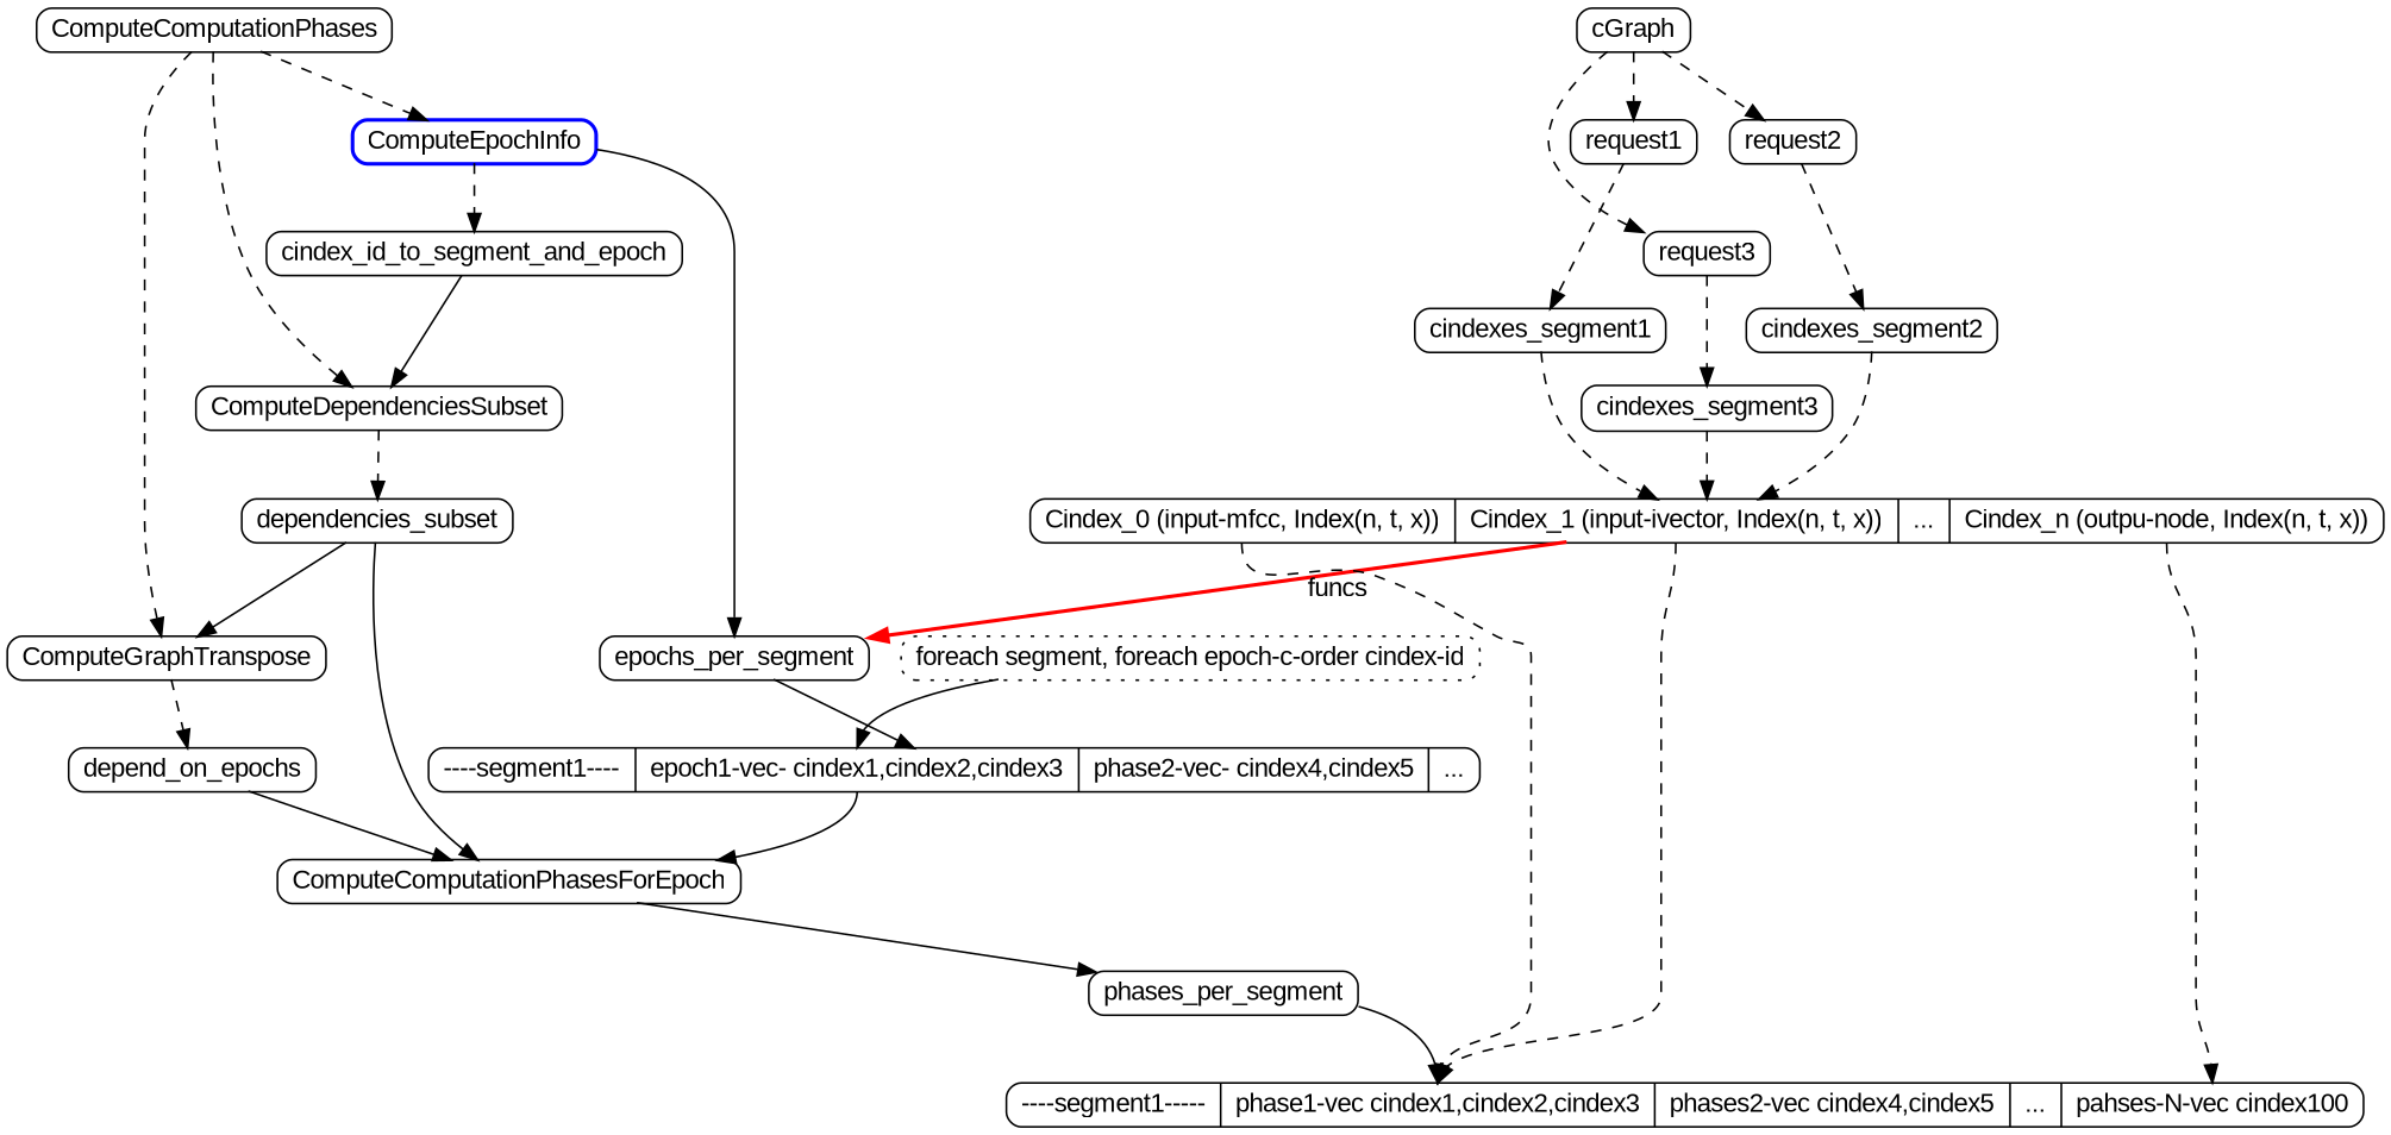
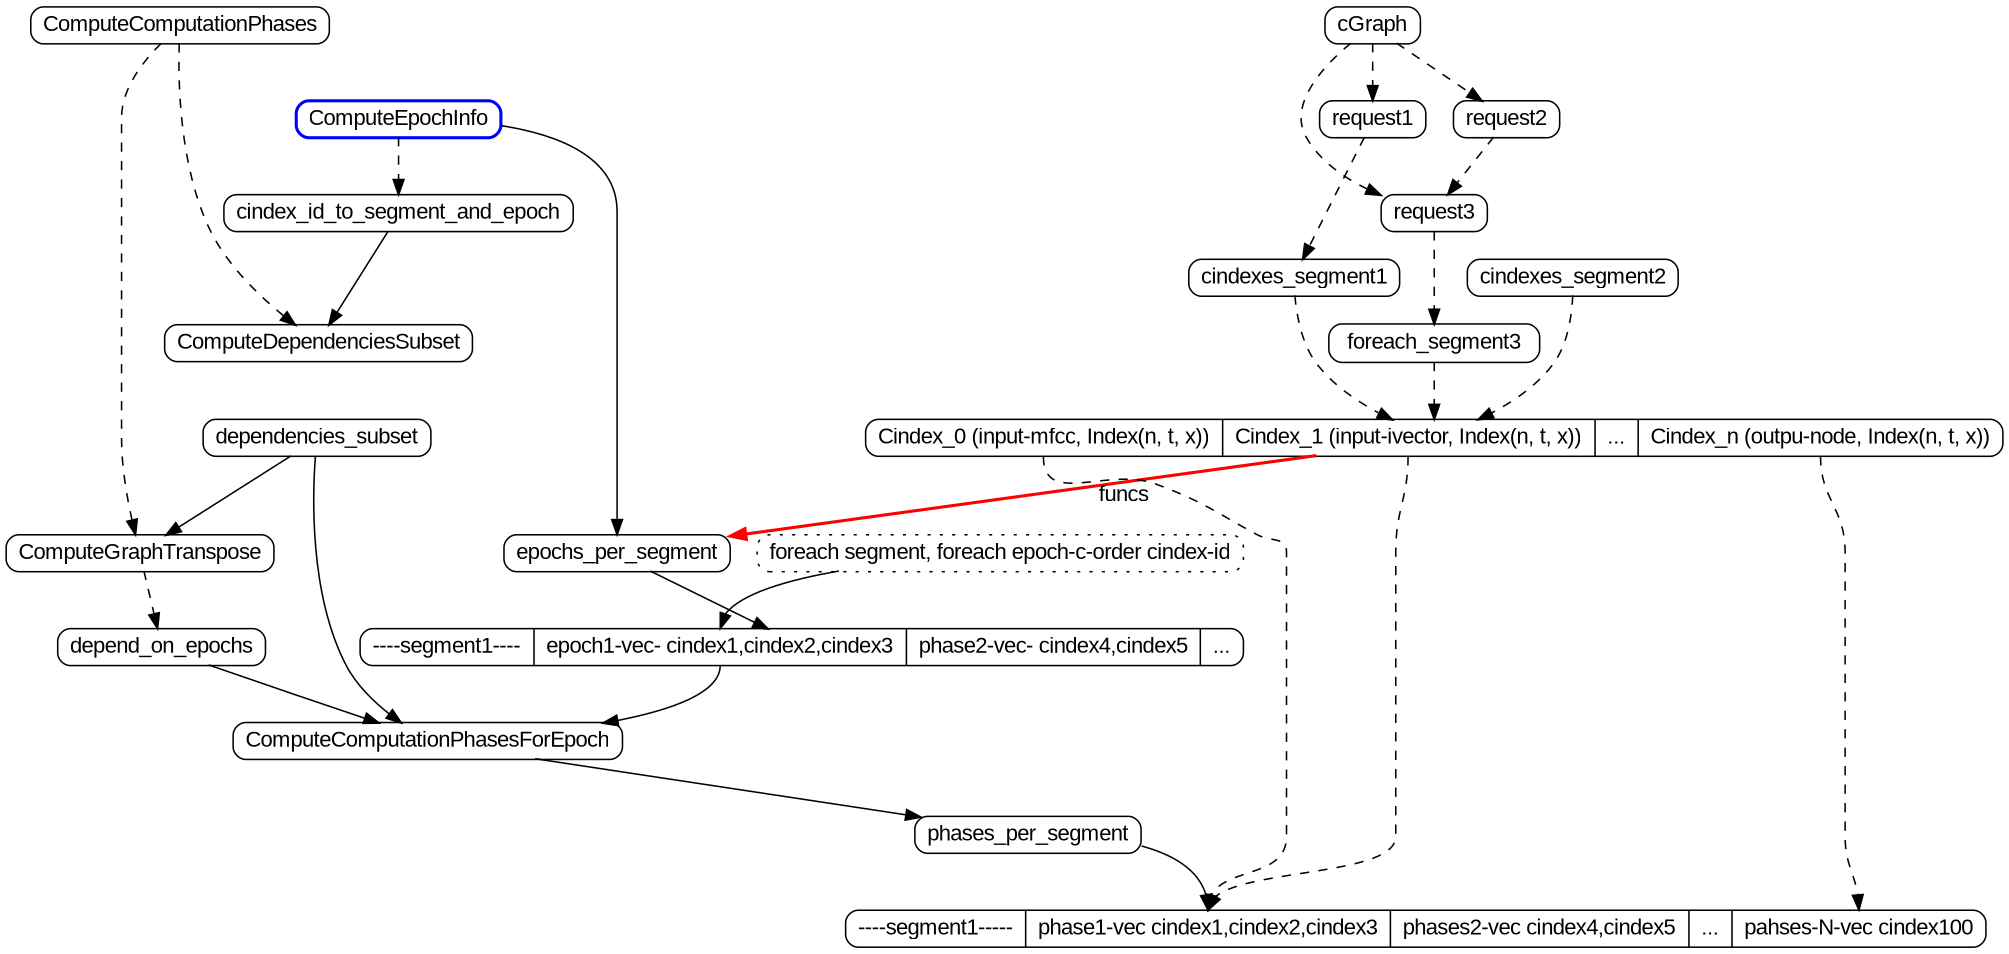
  digraph {
    fontname="Liberation Sans"
    rankdir=TB
    node [fontname="Liberation Sans" shape=Mrecord]
    edge [fontname="Liberation Sans" style=dashed]
    ComputeEpochInfo [color=blue height=.1 style=bold width=.1]
    ComputeComputationPhases [height=.1 width=.1]
    ComputeDependenciesSubset [height=.1 width=.1]
    ComputeGraphTranspose [height=.1 width=.1]
    cindex_id_to_segment_and_epoch [height=.1 width=.1]
    epochs_per_segment [height=.1 width=.1]
    dependencies_subset [height=.1 width=.1]
    n8 [height=.1 label=depend_on_epochs width=.1]
    n9 [height=.1 label="----segment1---- | <first>epoch1-vec- cindex1,cindex2,cindex3 | phase2-vec- cindex4,cindex5|..." width=.1]
    ComputeComputationPhasesForEpoch [height=.1 width=.1]
    phases_per_segment [height=.1 width=.1]
    n12 [height=.1 label="----segment1----- | <first> phase1-vec cindex1,cindex2,cindex3 | phases2-vec cindex4,cindex5 |...|<last> pahses-N-vec cindex100" width=.1]
    n13 [height=.1 label="foreach segment, foreach epoch-c-order cindex-id" style=dotted width=.1]
    cGraph [height=.1 width=.1]
    request1 [height=.1 width=.1]
    request2 [height=.1 width=.1]
    request3 [height=.1 width=.1]
    cindexes_segment1 [height=.1 width=.1]
    cindexes_segment2 [height=.1 width=.1]
-   cindexes_segment3 [height=.1 width=.1]
+   cindexes_segment3 [height=.1 width=.1 label=foreach_segment3]
    n21 [height=.1 label="<if> Cindex_0 (input-mfcc, Index(n, t, x)) | <ii> Cindex_1 (input-ivector, Index(n, t, x)) | ... |<on>Cindex_n (outpu-node, Index(n, t, x))" width=.1]
    subgraph sub_1 {
      ComputeEpochInfo
      ComputeComputationPhases
      ComputeDependenciesSubset
      ComputeGraphTranspose
    }
    ComputeEpochInfo -> cindex_id_to_segment_and_epoch
    ComputeEpochInfo -> epochs_per_segment [style=""]
-   ComputeComputationPhases -> ComputeEpochInfo
    ComputeComputationPhases -> ComputeDependenciesSubset
    ComputeComputationPhases -> ComputeGraphTranspose
-   ComputeDependenciesSubset -> dependencies_subset
    ComputeGraphTranspose -> n8
    cindex_id_to_segment_and_epoch -> ComputeDependenciesSubset [style=""]
    epochs_per_segment -> n9 [style=""]
    dependencies_subset -> ComputeGraphTranspose [style=""]
    dependencies_subset -> ComputeComputationPhasesForEpoch [style=""]
    n8 -> ComputeComputationPhasesForEpoch [style=""]
    n9 -> ComputeComputationPhasesForEpoch [tailport=first style=""]
    ComputeComputationPhasesForEpoch -> phases_per_segment [style=""]
    phases_per_segment -> n12 [headport=first style=""]
    n13 -> n9 [headport=first style=""]
    cGraph -> request1
    cGraph -> request2
    cGraph -> request3
    request1 -> cindexes_segment1
-   request2 -> cindexes_segment2
+   request2 -> request3
    request3 -> cindexes_segment3
    cindexes_segment1 -> n21
    cindexes_segment2 -> n21
    cindexes_segment3 -> n21
    n21 -> epochs_per_segment [color=red label=funcs style=bold]
    n21 -> n12 [headport=first tailport=if]
    n21 -> n12 [headport=first tailport=ii]
    n21 -> n12 [headport=last tailport=on]
  }
